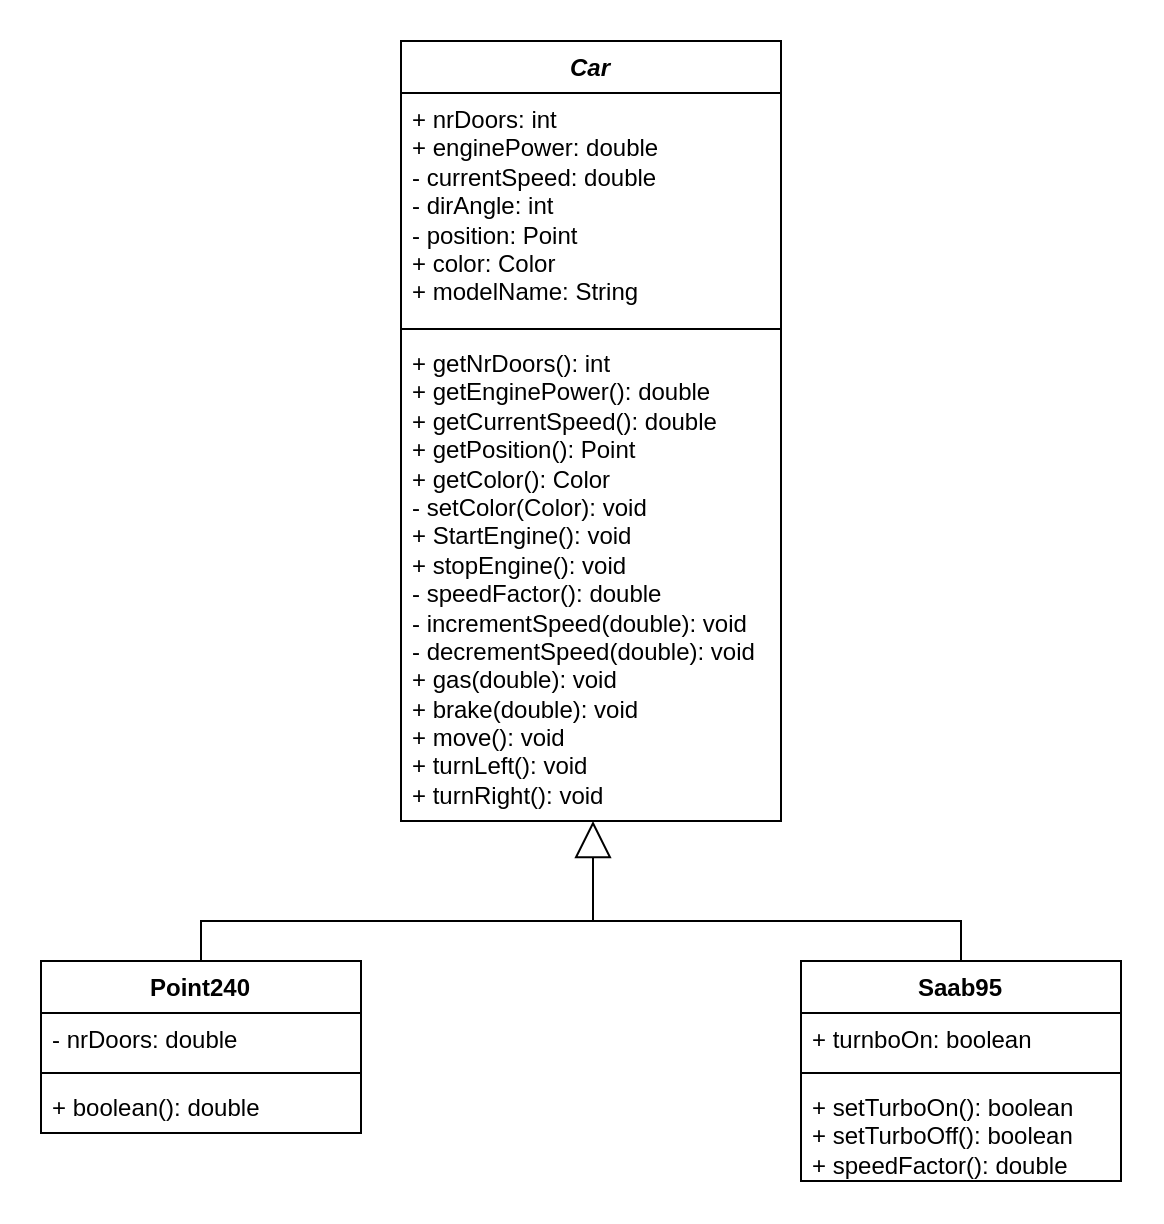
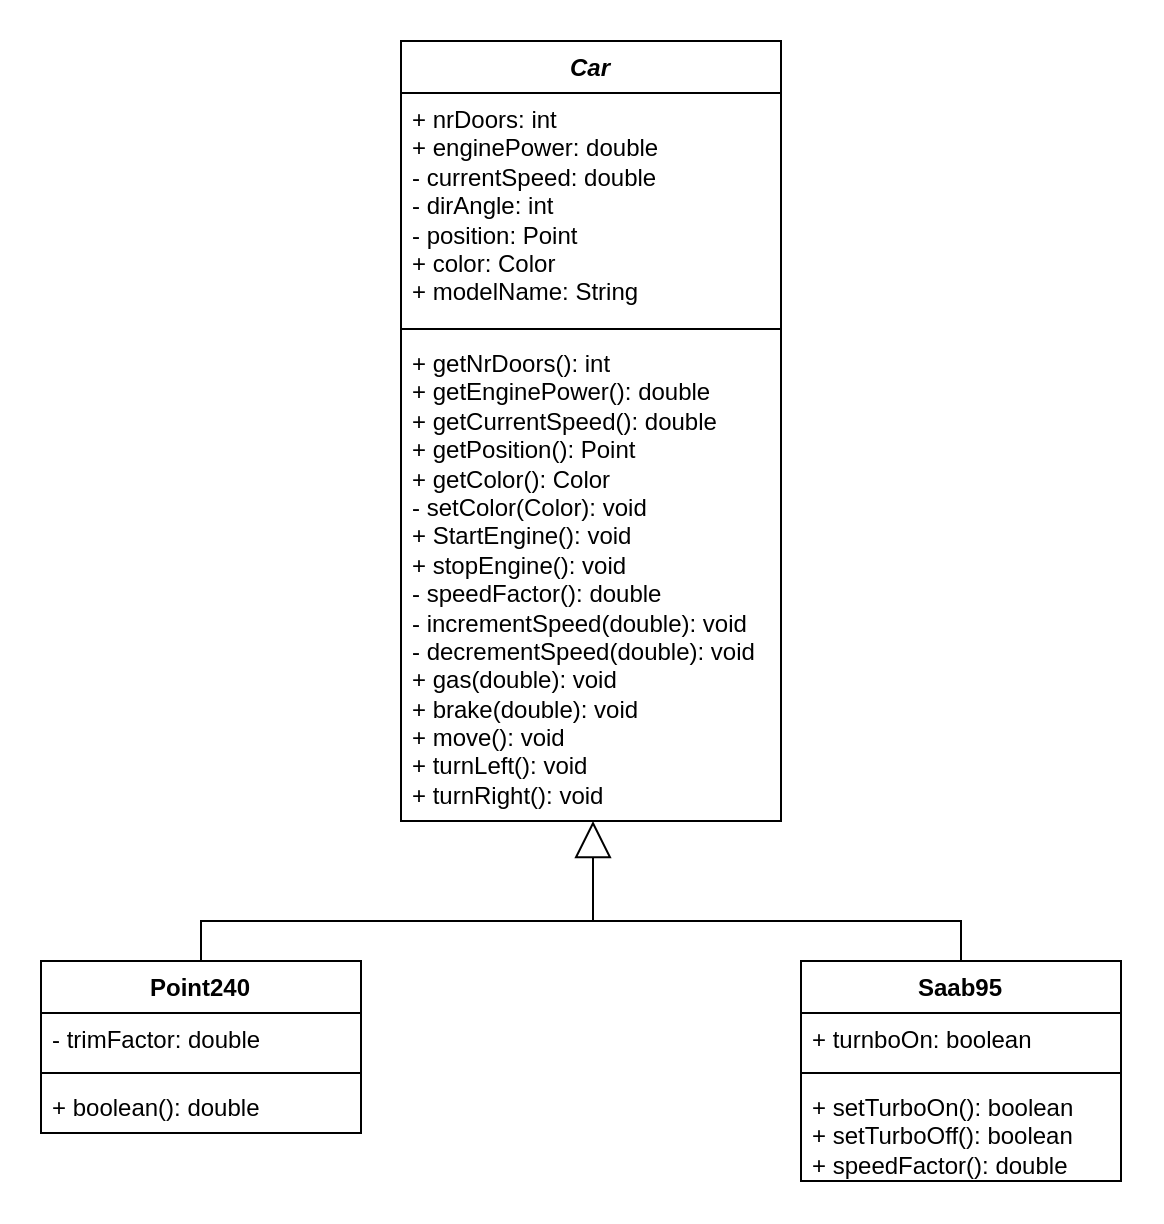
  <mxCell id="0" />
  <mxCell id="1" parent="0" />
  <mxCell id="2" value="" style="ellipse;whiteSpace=wrap;html=1;align=center;aspect=fixed;fillColor=none;strokeColor=none;resizable=0;perimeter=centerPerimeter;rotatable=0;allowArrows=0;points=[];outlineConnect=1;" vertex="1" parent="1"><mxGeometry x="125" y="320" width="10" height="10" as="geometry" /></mxCell>
  <mxCell id="3" value="Point240" style="swimlane;fontStyle=1;align=center;verticalAlign=top;childLayout=stackLayout;horizontal=1;startSize=26;horizontalStack=0;resizeParent=1;resizeParentMax=0;resizeLast=0;collapsible=1;marginBottom=0;whiteSpace=wrap;html=1;" vertex="1" parent="1"><mxGeometry x="20" y="480" width="160" height="86" as="geometry" /></mxCell>
- <mxCell id="4" value="- nrDoors: double" style="text;strokeColor=none;fillColor=none;align=left;verticalAlign=top;spacingLeft=4;spacingRight=4;overflow=hidden;rotatable=0;points=[[0,0.5],[1,0.5]];portConstraint=eastwest;whiteSpace=wrap;html=1;" vertex="1" parent="3"><mxGeometry y="26" width="160" height="26" as="geometry" /></mxCell>
+ <mxCell id="4" value="- trimFactor: double" style="text;strokeColor=none;fillColor=none;align=left;verticalAlign=top;spacingLeft=4;spacingRight=4;overflow=hidden;rotatable=0;points=[[0,0.5],[1,0.5]];portConstraint=eastwest;whiteSpace=wrap;html=1;" vertex="1" parent="3"><mxGeometry y="26" width="160" height="26" as="geometry" /></mxCell>
  <mxCell id="5" value="" style="line;strokeWidth=1;fillColor=none;align=left;verticalAlign=middle;spacingTop=-1;spacingLeft=3;spacingRight=3;rotatable=0;labelPosition=right;points=[];portConstraint=eastwest;strokeColor=inherit;" vertex="1" parent="3"><mxGeometry y="52" width="160" height="8" as="geometry" /></mxCell>
  <mxCell id="6" value="&lt;span style=&quot;text-wrap: nowrap; background-color: rgb(255, 255, 255);&quot;&gt;+ boolean(): double&lt;/span&gt;" style="text;strokeColor=none;fillColor=none;align=left;verticalAlign=top;spacingLeft=4;spacingRight=4;overflow=hidden;rotatable=0;points=[[0,0.5],[1,0.5]];portConstraint=eastwest;whiteSpace=wrap;html=1;" vertex="1" parent="3"><mxGeometry y="60" width="160" height="26" as="geometry" /></mxCell>
  <mxCell id="7" value="&lt;i&gt;Car&lt;/i&gt;" style="swimlane;fontStyle=1;align=center;verticalAlign=top;childLayout=stackLayout;horizontal=1;startSize=26;horizontalStack=0;resizeParent=1;resizeParentMax=0;resizeLast=0;collapsible=1;marginBottom=0;whiteSpace=wrap;html=1;" vertex="1" parent="1"><mxGeometry x="200" y="20" width="190" height="390" as="geometry"><mxRectangle x="480" y="40" width="60" height="30" as="alternateBounds" /></mxGeometry></mxCell>
  <mxCell id="8" value="+ nrDoors: int&lt;div&gt;+ enginePower: double&lt;/div&gt;&lt;div&gt;- currentSpeed: double&lt;/div&gt;&lt;div&gt;- dirAngle: int&lt;/div&gt;&lt;div&gt;- position: Point&lt;/div&gt;&lt;div&gt;&lt;span style=&quot;background-color: transparent; color: light-dark(rgb(0, 0, 0), rgb(255, 255, 255));&quot;&gt;+ color: Color&lt;/span&gt;&lt;/div&gt;&lt;div&gt;+ modelName: String&lt;/div&gt;" style="text;strokeColor=none;fillColor=none;align=left;verticalAlign=top;spacingLeft=4;spacingRight=4;overflow=hidden;rotatable=0;points=[[0,0.5],[1,0.5]];portConstraint=eastwest;whiteSpace=wrap;html=1;" vertex="1" parent="7"><mxGeometry y="26" width="190" height="114" as="geometry" /></mxCell>
  <mxCell id="9" value="" style="line;strokeWidth=1;fillColor=none;align=left;verticalAlign=middle;spacingTop=-1;spacingLeft=3;spacingRight=3;rotatable=0;labelPosition=right;points=[];portConstraint=eastwest;strokeColor=inherit;" vertex="1" parent="7"><mxGeometry y="140" width="190" height="8" as="geometry" /></mxCell>
  <mxCell id="10" value="+ getNrDoors(): int&lt;div&gt;+ getEnginePower(): double&lt;/div&gt;&lt;div&gt;+ getCurrentSpeed(): double&lt;/div&gt;&lt;div&gt;+ getPosition(): Point&lt;/div&gt;&lt;div&gt;+ getColor(): Color&lt;/div&gt;&lt;div&gt;- setColor(Color): void&lt;/div&gt;&lt;div&gt;+ StartEngine(): void&lt;/div&gt;&lt;div&gt;+ stopEngine(): void&lt;/div&gt;&lt;div&gt;- speedFactor(): double&lt;/div&gt;&lt;div&gt;- incrementSpeed(double): void&lt;/div&gt;&lt;div&gt;- decrementSpeed(double): void&lt;/div&gt;&lt;div&gt;+ gas(double): void&lt;/div&gt;&lt;div&gt;+ brake(double): void&lt;/div&gt;&lt;div&gt;+ move(): void&lt;/div&gt;&lt;div&gt;+ turnLeft(): void&lt;/div&gt;&lt;div&gt;+ turnRight(): void&lt;/div&gt;&lt;div&gt;&lt;br&gt;&lt;/div&gt;" style="text;strokeColor=none;fillColor=none;align=left;verticalAlign=top;spacingLeft=4;spacingRight=4;overflow=hidden;rotatable=0;points=[[0,0.5],[1,0.5]];portConstraint=eastwest;whiteSpace=wrap;html=1;" vertex="1" parent="7"><mxGeometry y="148" width="190" height="242" as="geometry" /></mxCell>
  <mxCell id="11" value="Saab95" style="swimlane;fontStyle=1;align=center;verticalAlign=top;childLayout=stackLayout;horizontal=1;startSize=26;horizontalStack=0;resizeParent=1;resizeParentMax=0;resizeLast=0;collapsible=1;marginBottom=0;whiteSpace=wrap;html=1;" vertex="1" parent="1"><mxGeometry x="400" y="480" width="160" height="110" as="geometry" /></mxCell>
  <mxCell id="12" value="+ turnboOn: boolean" style="text;strokeColor=none;fillColor=none;align=left;verticalAlign=top;spacingLeft=4;spacingRight=4;overflow=hidden;rotatable=0;points=[[0,0.5],[1,0.5]];portConstraint=eastwest;whiteSpace=wrap;html=1;" vertex="1" parent="11"><mxGeometry y="26" width="160" height="26" as="geometry" /></mxCell>
  <mxCell id="13" value="" style="line;strokeWidth=1;fillColor=none;align=left;verticalAlign=middle;spacingTop=-1;spacingLeft=3;spacingRight=3;rotatable=0;labelPosition=right;points=[];portConstraint=eastwest;strokeColor=inherit;" vertex="1" parent="11"><mxGeometry y="52" width="160" height="8" as="geometry" /></mxCell>
  <mxCell id="14" value="+ setTurboOn(): boolean&lt;div&gt;+ setTurboOff(): boolean&lt;br&gt;&lt;/div&gt;&lt;div&gt;+ speedFactor(): double&lt;/div&gt;" style="text;strokeColor=none;fillColor=none;align=left;verticalAlign=top;spacingLeft=4;spacingRight=4;overflow=hidden;rotatable=0;points=[[0,0.5],[1,0.5]];portConstraint=eastwest;whiteSpace=wrap;html=1;" vertex="1" parent="11"><mxGeometry y="60" width="160" height="50" as="geometry" /></mxCell>
  <mxCell id="15" value="" style="endArrow=block;endSize=16;endFill=0;html=1;rounded=0;exitX=0.5;exitY=0;exitDx=0;exitDy=0;" edge="1" parent="1" source="3"><mxGeometry width="160" relative="1" as="geometry"><mxPoint x="80" y="340" as="sourcePoint" /><mxPoint x="296" y="410" as="targetPoint" /><Array as="points"><mxPoint x="100" y="460" /><mxPoint x="296" y="460" /></Array></mxGeometry></mxCell>
  <mxCell id="16" value="" style="endArrow=none;html=1;rounded=0;entryX=0.5;entryY=0;entryDx=0;entryDy=0;" edge="1" parent="1" target="11"><mxGeometry width="50" height="50" relative="1" as="geometry"><mxPoint x="290" y="460" as="sourcePoint" /><mxPoint x="480" y="420" as="targetPoint" /><Array as="points"><mxPoint x="480" y="460" /></Array></mxGeometry></mxCell>
